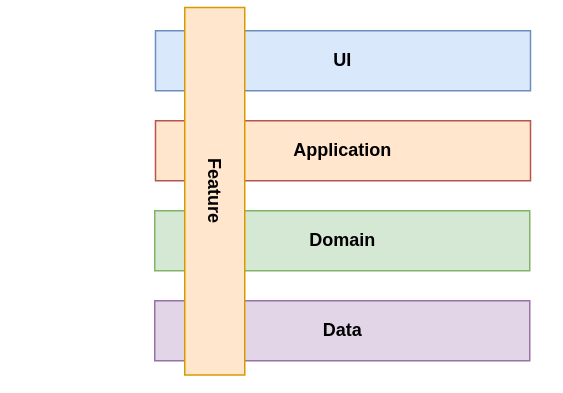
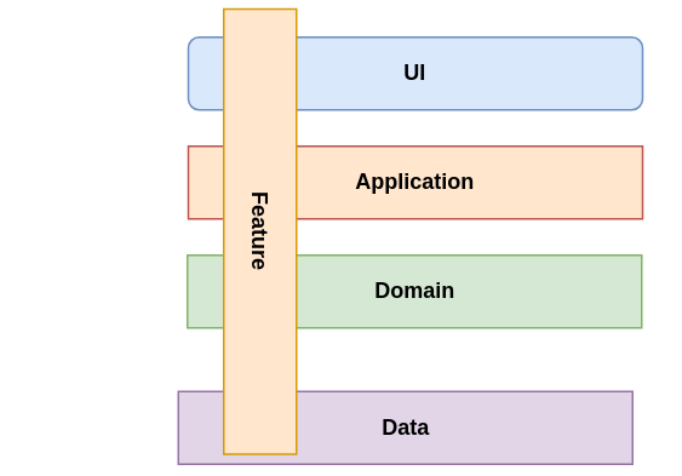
  <mxCell id="0" />
  <mxCell id="1" parent="0" />
  <mxCell id="2" value="Application" style="rounded=0;whiteSpace=wrap;html=1;fillColor=#ffe6cc;strokeColor=#b85450;fontStyle=1;" vertex="1" parent="1"><mxGeometry x="103" y="80" width="250" height="40" as="geometry" /></mxCell>
- <mxCell id="3" value="UI" style="rounded=0;whiteSpace=wrap;html=1;fillColor=#dae8fc;strokeColor=#6c8ebf;fontColor=#000000;fontStyle=1" vertex="1" parent="1"><mxGeometry x="103" y="20" width="250" height="40" as="geometry" /></mxCell>
+ <mxCell id="3" value="UI" style="whiteSpace=wrap;html=1;fillColor=#dae8fc;strokeColor=#6c8ebf;fontColor=#000000;fontStyle=1;rounded=1;" vertex="1" parent="1"><mxGeometry x="103" y="20" width="250" height="40" as="geometry" /></mxCell>
  <mxCell id="4" value="Domain" style="rounded=0;whiteSpace=wrap;html=1;fillColor=#d5e8d4;strokeColor=#82b366;fontStyle=1" vertex="1" parent="1"><mxGeometry x="102.5" y="140" width="250" height="40" as="geometry" /></mxCell>
- <mxCell id="5" value="Data" style="rounded=0;whiteSpace=wrap;html=1;fillColor=#e1d5e7;strokeColor=#9673a6;fontStyle=1" vertex="1" parent="1"><mxGeometry x="102.5" y="200" width="250" height="40" as="geometry" /></mxCell>
+ <mxCell id="5" value="Data" style="rounded=0;whiteSpace=wrap;html=1;fillColor=#e1d5e7;strokeColor=#9673a6;fontStyle=1" vertex="1" parent="1"><mxGeometry x="97.5" y="215" width="250" height="40" as="geometry" /></mxCell>
  <mxCell id="6" value="Feature" style="rounded=0;whiteSpace=wrap;html=1;rotation=90;fillColor=#ffe6cc;strokeColor=#d79b00;fontStyle=1" vertex="1" parent="1"><mxGeometry x="20" y="107" width="245" height="40" as="geometry" /></mxCell>
